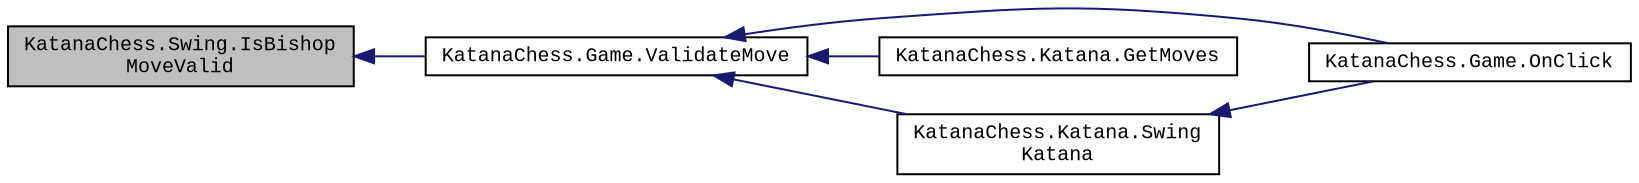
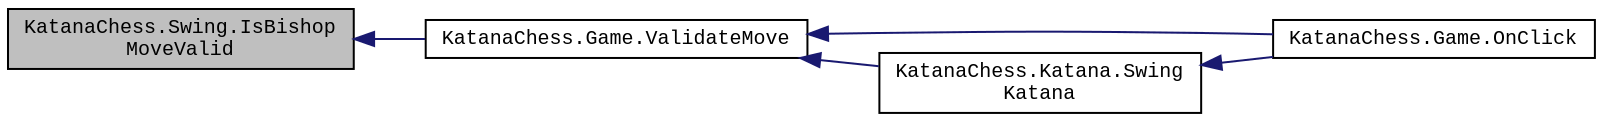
  digraph {
    fontname="Liberation Mono"
    rankdir=LR
    node [color=black fillcolor=white fontname="Liberation Mono" fontsize=10 shape=record style=filled]
    edge [color=midnightblue dir=back fontname="Liberation Mono" fontsize=10 labelfontname=Helvetica labelfontsize=10 style=solid]
    n1 [fillcolor=grey75 fontcolor=black height=0.2 label="KatanaChess.Swing.IsBishop\lMoveValid" width=0.4]
    n2 [height=0.2 label="KatanaChess.Game.ValidateMove" width=0.4]
    n3 [height=0.2 label="KatanaChess.Game.OnClick" width=0.4]
-   n4 [height=0.2 label="KatanaChess.Katana.GetMoves" width=0.4]
    n5 [height=0.2 label="KatanaChess.Katana.Swing\lKatana" width=0.4]
    n1 -> n2
    n2 -> n3
-   n2 -> n4
    n2 -> n5
    n5 -> n3
  }
